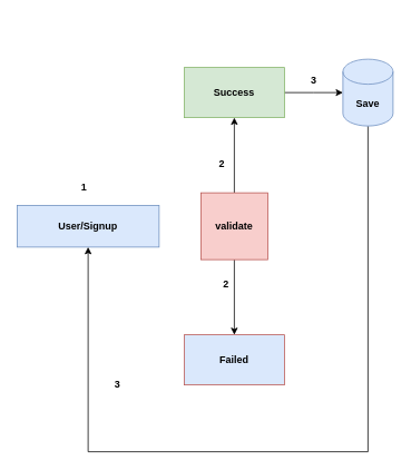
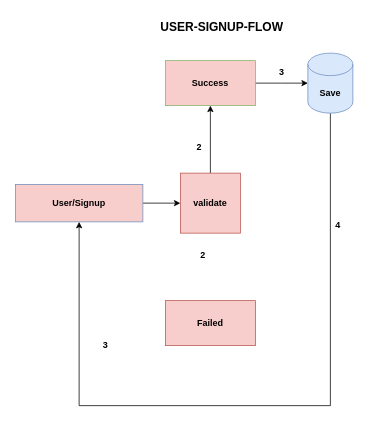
  <mxCell id="0" />
  <mxCell id="1" parent="0" />
  <mxCell id="2" value="" style="edgeStyle=orthogonalEdgeStyle;rounded=0;orthogonalLoop=1;jettySize=auto;html=1;" edge="1" parent="1" source="4" target="6"><mxGeometry relative="1" as="geometry" /></mxCell>
- <mxCell id="3" value="" style="edgeStyle=orthogonalEdgeStyle;rounded=0;orthogonalLoop=1;jettySize=auto;html=1;" edge="1" parent="1" source="4" target="7"><mxGeometry relative="1" as="geometry" /></mxCell>
  <mxCell id="4" value="&lt;b&gt;validate&lt;/b&gt;" style="whiteSpace=wrap;html=1;fillColor=#f8cecc;strokeColor=#b85450;rounded=0;" vertex="1" parent="1"><mxGeometry x="240" y="230" width="80" height="80" as="geometry" /></mxCell>
  <mxCell id="5" style="edgeStyle=orthogonalEdgeStyle;rounded=0;orthogonalLoop=1;jettySize=auto;html=1;" edge="1" parent="1" source="6"><mxGeometry relative="1" as="geometry"><mxPoint x="410" y="110" as="targetPoint" /></mxGeometry></mxCell>
- <mxCell id="6" value="&lt;b&gt;Success&lt;/b&gt;" style="whiteSpace=wrap;html=1;fillColor=#d5e8d4;strokeColor=#82b366;" vertex="1" parent="1"><mxGeometry x="220" y="80" width="120" height="60" as="geometry" /></mxCell>
- <mxCell id="7" value="&lt;b&gt;Failed&lt;/b&gt;" style="whiteSpace=wrap;html=1;fillColor=#dae8fc;strokeColor=#b85450;" vertex="1" parent="1"><mxGeometry x="220" y="400" width="120" height="60" as="geometry" /></mxCell>
- <mxCell id="9" value="&lt;b&gt;User/Signup&lt;/b&gt;" style="rounded=0;whiteSpace=wrap;html=1;fillColor=#dae8fc;strokeColor=#6c8ebf;" vertex="1" parent="1"><mxGeometry x="20" y="245" width="170" height="50" as="geometry" /></mxCell>
+ <mxCell id="6" value="&lt;b&gt;Success&lt;/b&gt;" style="whiteSpace=wrap;html=1;fillColor=#f8cecc;strokeColor=#82b366;" vertex="1" parent="1"><mxGeometry x="220" y="80" width="120" height="60" as="geometry" /></mxCell>
+ <mxCell id="7" value="&lt;b&gt;Failed&lt;/b&gt;" style="whiteSpace=wrap;html=1;fillColor=#f8cecc;strokeColor=#b85450;" vertex="1" parent="1"><mxGeometry x="220" y="400" width="120" height="60" as="geometry" /></mxCell>
+ <mxCell id="8" style="edgeStyle=orthogonalEdgeStyle;rounded=0;orthogonalLoop=1;jettySize=auto;html=1;entryX=0;entryY=0.5;entryDx=0;entryDy=0;" edge="1" parent="1" source="9" target="4"><mxGeometry relative="1" as="geometry"><mxPoint x="10" y="270" as="targetPoint" /></mxGeometry></mxCell>
+ <mxCell id="9" value="&lt;b&gt;User/Signup&lt;/b&gt;" style="rounded=0;whiteSpace=wrap;html=1;fillColor=#f8cecc;strokeColor=#6c8ebf;" vertex="1" parent="1"><mxGeometry x="20" y="245" width="170" height="50" as="geometry" /></mxCell>
  <mxCell id="10" style="edgeStyle=orthogonalEdgeStyle;rounded=0;orthogonalLoop=1;jettySize=auto;html=1;entryX=0.5;entryY=1;entryDx=0;entryDy=0;" edge="1" parent="1" source="11" target="9"><mxGeometry relative="1" as="geometry"><mxPoint x="45" y="400" as="targetPoint" /><Array as="points"><mxPoint x="440" y="540" /><mxPoint x="105" y="540" /></Array></mxGeometry></mxCell>
  <mxCell id="11" value="&lt;b&gt;Save&lt;/b&gt;" style="shape=cylinder3;whiteSpace=wrap;html=1;boundedLbl=1;backgroundOutline=1;size=15;fillColor=#dae8fc;strokeColor=#6c8ebf;" vertex="1" parent="1"><mxGeometry x="410" y="70" width="60" height="80" as="geometry" /></mxCell>
- <mxCell id="12" value="&lt;div style=&quot;text-align: center;&quot;&gt;&lt;span style=&quot;background-color: initial;&quot;&gt;&lt;b&gt;1&lt;/b&gt;&lt;/span&gt;&lt;/div&gt;" style="text;whiteSpace=wrap;html=1;" vertex="1" parent="1"><mxGeometry x="95" y="210" width="20" height="30" as="geometry" /></mxCell>
  <mxCell id="13" value="&lt;b&gt;2&lt;/b&gt;" style="text;html=1;align=center;verticalAlign=middle;resizable=0;points=[];autosize=1;strokeColor=none;fillColor=none;" vertex="1" parent="1"><mxGeometry x="250" y="180" width="30" height="30" as="geometry" /></mxCell>
  <mxCell id="14" value="&lt;b&gt;3&lt;/b&gt;" style="text;html=1;align=center;verticalAlign=middle;resizable=0;points=[];autosize=1;strokeColor=none;fillColor=none;" vertex="1" parent="1"><mxGeometry x="360" y="80" width="30" height="30" as="geometry" /></mxCell>
+ <mxCell id="15" value="&lt;b&gt;4&lt;/b&gt;" style="text;html=1;align=center;verticalAlign=middle;resizable=0;points=[];autosize=1;strokeColor=none;fillColor=none;" vertex="1" parent="1"><mxGeometry x="435" y="285" width="30" height="30" as="geometry" /></mxCell>
  <mxCell id="16" value="&lt;b&gt;2&lt;/b&gt;" style="text;html=1;align=center;verticalAlign=middle;resizable=0;points=[];autosize=1;strokeColor=none;fillColor=none;" vertex="1" parent="1"><mxGeometry x="255" y="325" width="30" height="30" as="geometry" /></mxCell>
  <mxCell id="17" value="&lt;b&gt;3&lt;/b&gt;" style="text;html=1;align=center;verticalAlign=middle;resizable=0;points=[];autosize=1;strokeColor=none;fillColor=none;" vertex="1" parent="1"><mxGeometry x="125" y="445" width="30" height="30" as="geometry" /></mxCell>
+ <mxCell id="18" value="&lt;b&gt;&lt;font style=&quot;font-size: 16px;&quot;&gt;USER-SIGNUP-FLOW&lt;/font&gt;&lt;/b&gt;" style="text;html=1;align=center;verticalAlign=middle;resizable=0;points=[];autosize=1;strokeColor=none;fillColor=none;" vertex="1" parent="1"><mxGeometry x="200" y="20" width="190" height="30" as="geometry" /></mxCell>
